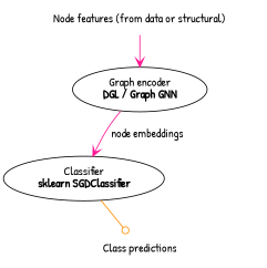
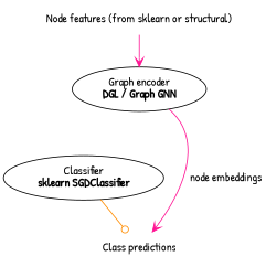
  digraph {
    fontname="Patrick Hand"
    node [fontname="Patrick Hand"]
    edge [arrowhead=vee color=deeppink fontname="Patrick Hand"]
-   n1 [label="Node features (from data or structural)" shape=plaintext]
+   n1 [label="Node features (from sklearn or structural)" shape=plaintext]
    n2 [label=< Graph encoder <BR/> <B>DGL / Graph GNN</B> >]
    n3 [label=< Classifier <BR/> <B>sklearn SGDClassifier</B> >]
    n4 [label="Class predictions" shape=plaintext]
    n1 -> n2
-   n2 -> n3 [label=" node embeddings"]
+   n2 -> n4 [label=" node embeddings"]
    n3 -> n4 [arrowhead=odot color=darkorange]
  }
